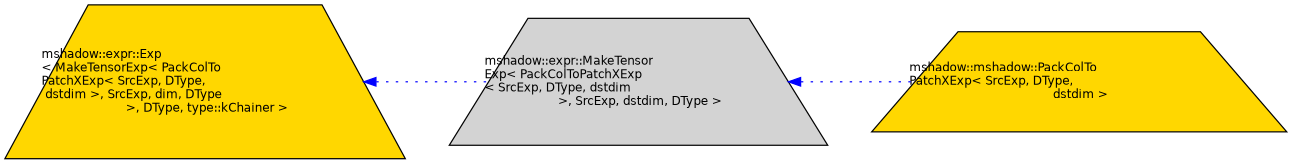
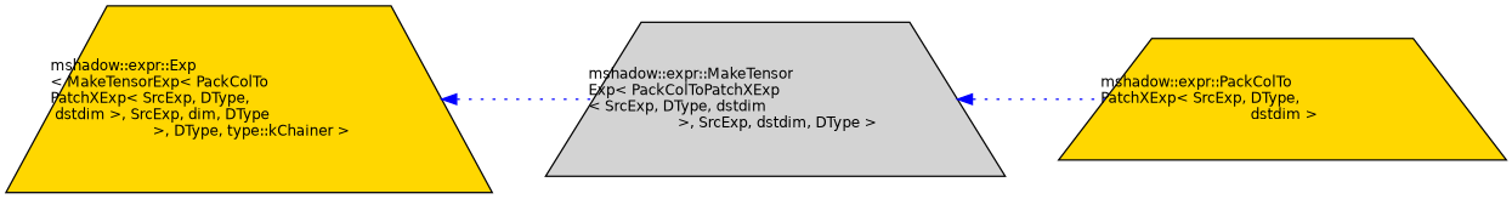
  digraph {
    rankdir=LR
    node [color=black fillcolor=gold fontname=Helvetica fontsize=10 shape=trapezium style=filled]
    edge [color=blue dir=back fontname=Helvetica fontsize=10 labelfontname=Helvetica labelfontsize=10 style=dotted]
    n1 [height=0.2 label="mshadow::expr::Exp\l\< MakeTensorExp\< PackColTo\lPatchXExp\< SrcExp, DType,\l dstdim \>, SrcExp, dim, DType\l \>, DType, type::kChainer \>" width=0.4]
    n2 [fillcolor=lightgrey height=0.2 label="mshadow::expr::MakeTensor\lExp\< PackColToPatchXExp\l\< SrcExp, DType, dstdim\l \>, SrcExp, dstdim, DType \>" width=0.4]
-   n3 [height=0.2 label="mshadow::mshadow::PackColTo\lPatchXExp\< SrcExp, DType,\l dstdim \>" width=0.4]
+   n3 [height=0.2 label="mshadow::expr::PackColTo\lPatchXExp\< SrcExp, DType,\l dstdim \>" width=0.4]
    n1 -> n2
    n2 -> n3
  }
